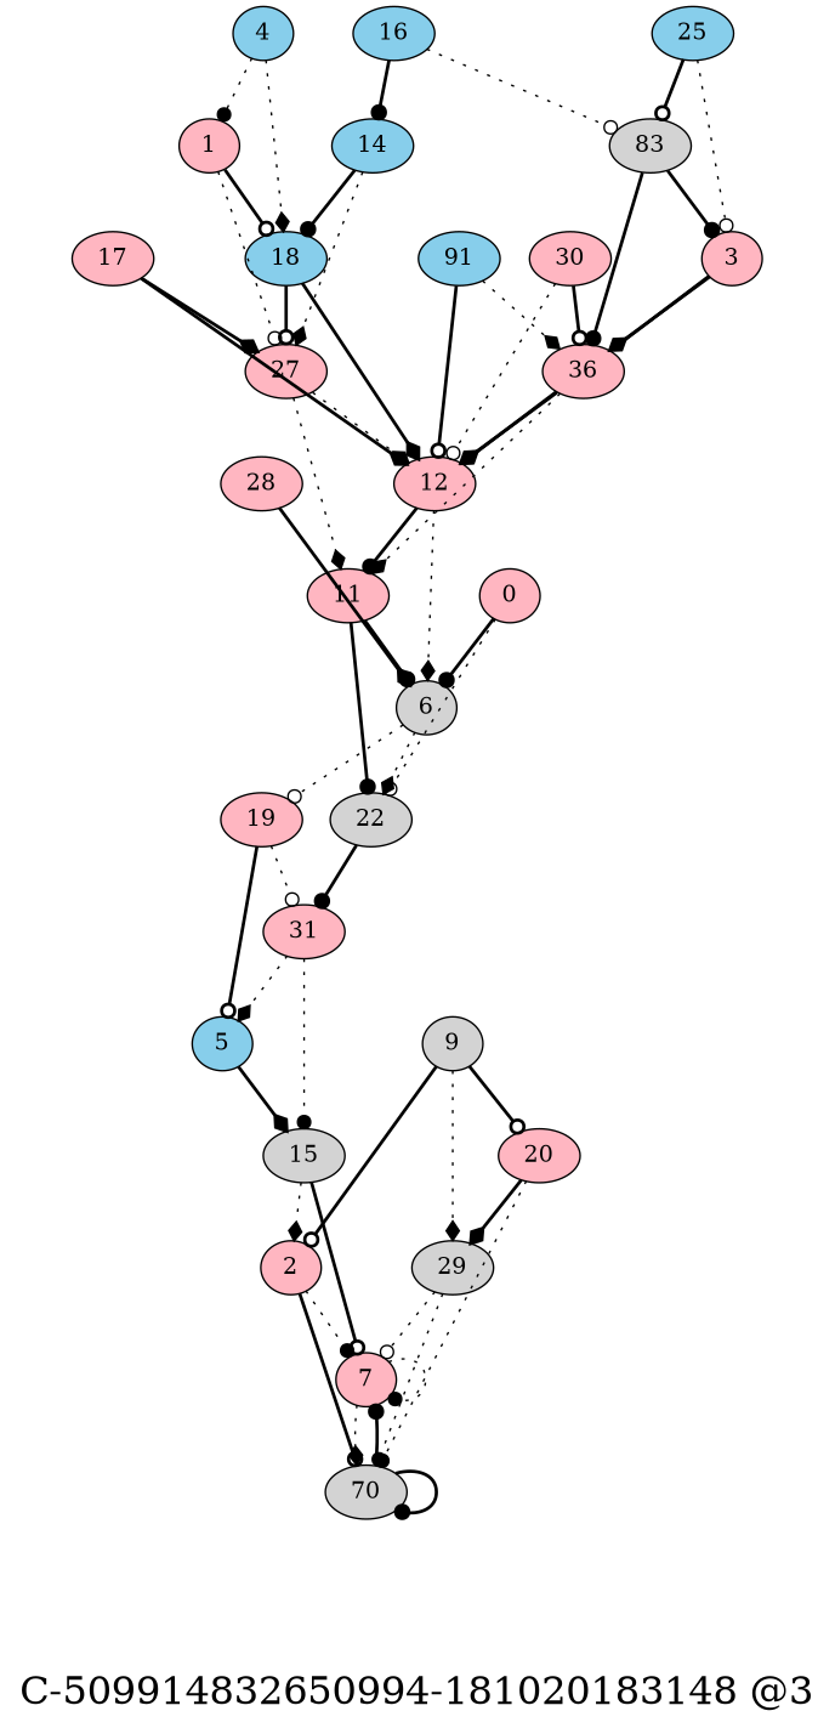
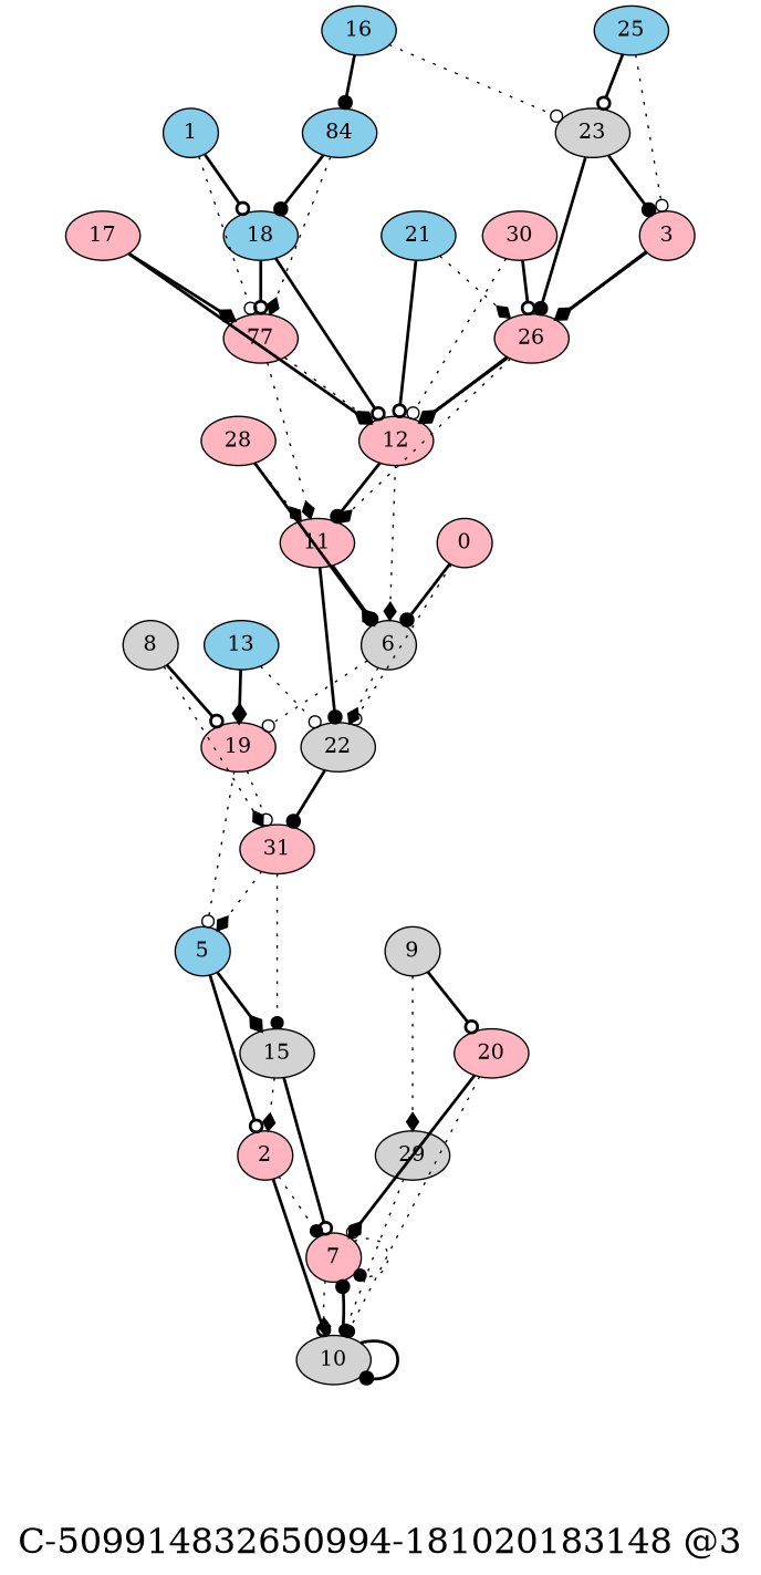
  digraph {
    fontsize=24
    label="\nC-509914832650994-181020183148 @3\n"
    splines=false
    node [fillcolor=lightpink shape=ellipse style=filled]
    edge [arrowhead=diamond style=bold]
    0 [height=0.2 width=0.2]
    6 [fillcolor=lightgrey height=0.2 width=0.2]
    22 [fillcolor=lightgrey height=0.2 width=0.2]
    19 [height=0.2 width=0.2]
    31 [height=0.2 width=0.2]
-   1 [height=0.2 width=0.2]
+   1 [fillcolor=skyblue height=0.2 width=0.2]
    18 [fillcolor=skyblue height=0.2 width=0.2]
-   27 [height=0.2 width=0.2]
+   27 [height=0.2 width=0.2 label=77]
    12 [height=0.2 width=0.2]
    11 [height=0.2 width=0.2]
    2 [height=0.2 width=0.2]
    7 [height=0.2 width=0.2]
-   10 [fillcolor=lightgrey height=0.2 width=0.2 label=70]
+   10 [fillcolor=lightgrey height=0.2 width=0.2]
    3 [height=0.2 width=0.2]
-   26 [height=0.2 width=0.2 label=36]
-   4 [fillcolor=skyblue height=0.2 width=0.2]
+   26 [height=0.2 width=0.2]
    5 [fillcolor=skyblue height=0.2 width=0.2]
    15 [fillcolor=lightgrey height=0.2 width=0.2]
+   8 [fillcolor=lightgrey height=0.2 width=0.2]
    9 [fillcolor=lightgrey height=0.2 width=0.2]
    20 [height=0.2 width=0.2]
    29 [fillcolor=lightgrey height=0.2 width=0.2]
-   14 [fillcolor=skyblue height=0.2 width=0.2]
+   13 [fillcolor=skyblue height=0.2 width=0.2]
+   14 [fillcolor=skyblue height=0.2 width=0.2 label=84]
    16 [fillcolor=skyblue height=0.2 width=0.2]
-   23 [fillcolor=lightgrey height=0.2 width=0.2 label=83]
+   23 [fillcolor=lightgrey height=0.2 width=0.2]
    25 [fillcolor=skyblue height=0.2 width=0.2]
    17 [height=0.2 width=0.2]
-   21 [fillcolor=skyblue height=0.2 width=0.2 label=91]
+   21 [fillcolor=skyblue height=0.2 width=0.2]
    28 [height=0.2 width=0.2]
    30 [height=0.2 width=0.2]
    0 -> 6 [arrowhead=dot]
    0 -> 22 [arrowhead=odot style=dotted]
    6 -> 22 [style=dotted]
    6 -> 19 [arrowhead=odot style=dotted]
    22 -> 31 [arrowhead=dot]
    19 -> 31 [arrowhead=odot style=dotted]
-   19 -> 5 [arrowhead=odot]
+   19 -> 5 [arrowhead=odot style=dotted]
    31 -> 5 [style=dotted]
    31 -> 15 [arrowhead=dot style=dotted]
    1 -> 18 [arrowhead=odot]
    1 -> 27 [arrowhead=odot style=dotted]
    18 -> 27 [arrowhead=odot]
-   18 -> 12
+   18 -> 12 [arrowhead=odot]
    27 -> 12 [style=dotted]
    27 -> 11 [style=dotted]
    12 -> 6 [style=dotted]
    12 -> 11 [arrowhead=dot]
    11 -> 6 [arrowhead=dot]
    11 -> 22 [arrowhead=dot]
    2 -> 7 [arrowhead=dot style=dotted]
    2 -> 10 [arrowhead=odot]
    7 -> 7 [arrowhead=dot style=dotted]
    7 -> 10 [style=dotted]
    10 -> 7 [arrowhead=dot]
    10 -> 10 [arrowhead=dot]
    3 -> 12
    3 -> 26
    26 -> 12
    26 -> 11 [style=dotted]
-   4 -> 1 [arrowhead=dot style=dotted]
-   4 -> 18 [style=dotted]
-   9 -> 2 [arrowhead=odot]
+   5 -> 2 [arrowhead=odot]
    5 -> 15
    15 -> 2 [style=dotted]
    15 -> 7 [arrowhead=odot]
+   8 -> 19 [arrowhead=odot]
+   8 -> 31 [style=dotted]
    9 -> 20 [arrowhead=odot]
    9 -> 29 [style=dotted]
    20 -> 10 [arrowhead=dot style=dotted]
-   20 -> 29
+   20 -> 7
    29 -> 7 [arrowhead=odot style=dotted]
    29 -> 10 [arrowhead=dot style=dotted]
+   13 -> 22 [arrowhead=odot style=dotted]
+   13 -> 19
    14 -> 18 [arrowhead=dot]
    14 -> 27 [style=dotted]
    16 -> 14 [arrowhead=dot]
    16 -> 23 [arrowhead=odot style=dotted]
    23 -> 3 [arrowhead=dot]
    23 -> 26 [arrowhead=dot]
    25 -> 3 [arrowhead=odot style=dotted]
    25 -> 23 [arrowhead=odot]
    17 -> 27
    17 -> 12
    21 -> 12 [arrowhead=odot]
    21 -> 26 [style=dotted]
    28 -> 6
+   28 -> 11 [style=dotted]
    30 -> 12 [arrowhead=odot style=dotted]
    30 -> 26 [arrowhead=odot]
  }
